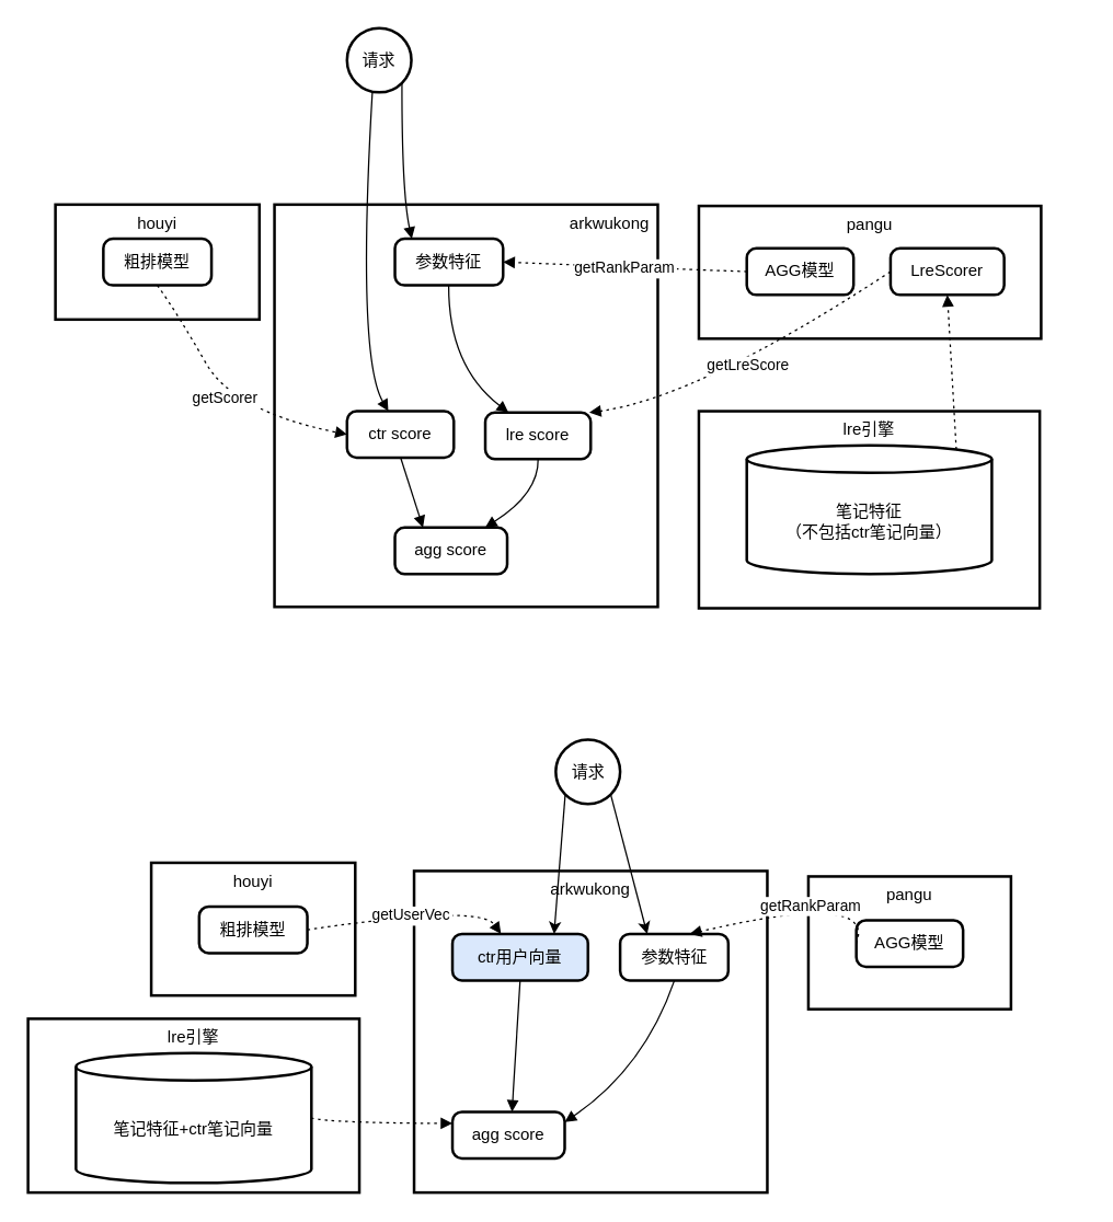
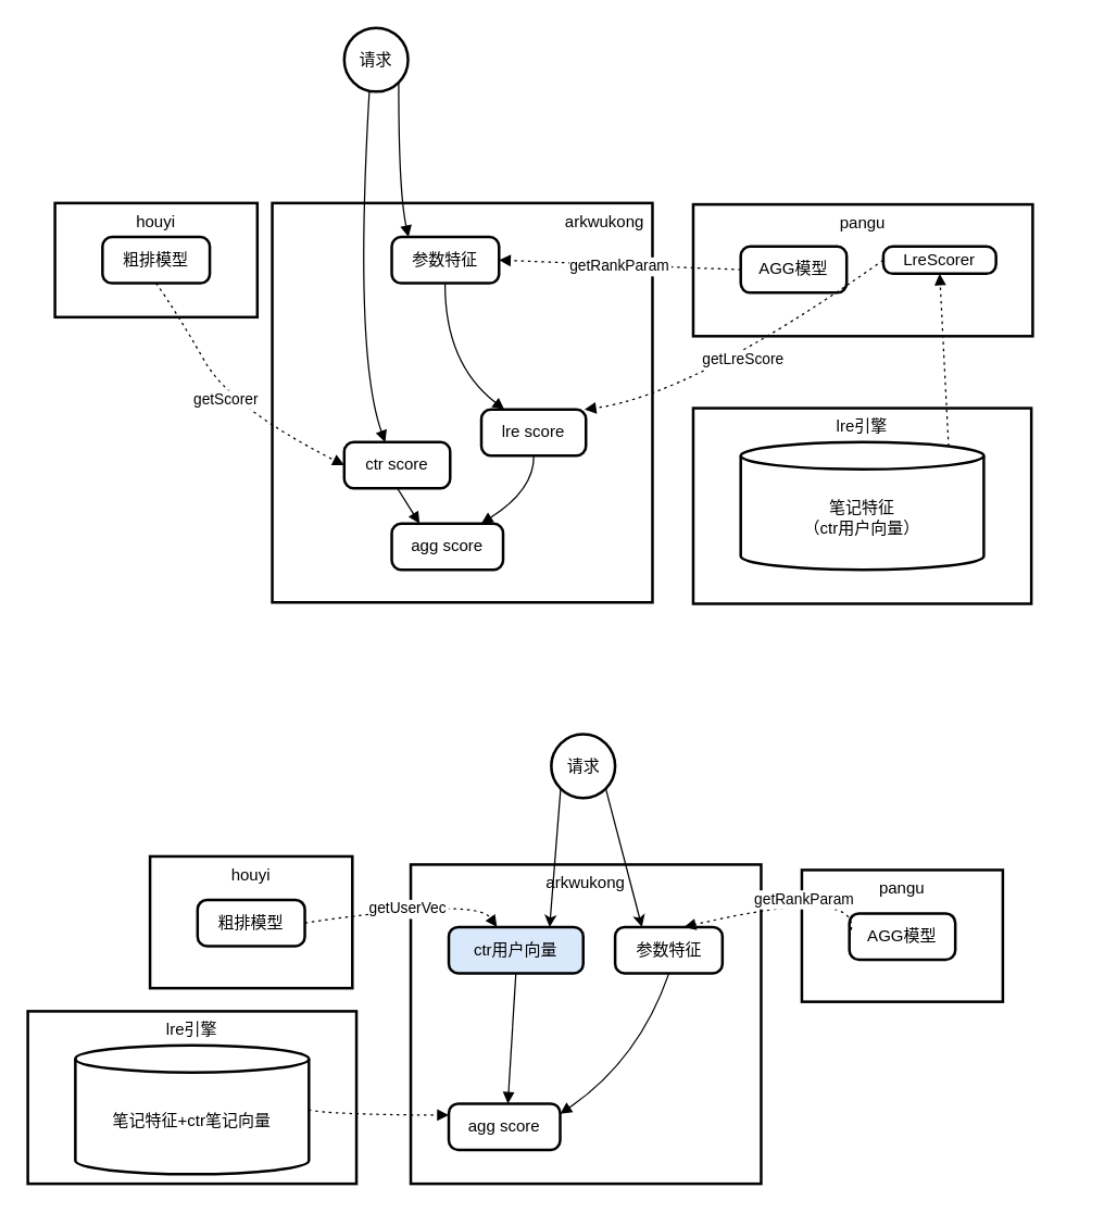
  <mxCell id="0" />
  <mxCell id="1" parent="0" />
  <mxCell id="2" value="" style="group" vertex="1" connectable="0" parent="1"><mxGeometry x="40" y="20" width="751" height="424" as="geometry" /></mxCell>
  <mxCell id="3" value="agg score" style="rounded=1;absoluteArcSize=1;arcSize=14;whiteSpace=wrap;strokeWidth=2;" vertex="1" parent="2"><mxGeometry x="248" y="365" width="82" height="34" as="geometry" /></mxCell>
  <mxCell id="4" value="lre score" style="rounded=1;absoluteArcSize=1;arcSize=14;whiteSpace=wrap;strokeWidth=2;" vertex="1" parent="2"><mxGeometry x="314" y="281" width="77" height="34" as="geometry" /></mxCell>
  <mxCell id="5" value="参数特征" style="rounded=1;absoluteArcSize=1;arcSize=14;whiteSpace=wrap;strokeWidth=2;" vertex="1" parent="2"><mxGeometry x="248" y="154" width="79" height="34" as="geometry" /></mxCell>
  <mxCell id="6" value="" style="curved=1;startArrow=none;endArrow=block;exitX=0.502;exitY=0.991;entryX=-0.005;entryY=0.043;rounded=0;" edge="1" parent="2" target="3"><mxGeometry relative="1" as="geometry"><Array as="points"><mxPoint x="174" y="340" /></Array><mxPoint x="174.175" y="315.0" as="sourcePoint" /></mxGeometry></mxCell>
  <mxCell id="7" value="" style="curved=1;startArrow=none;endArrow=block;exitX=0.497;exitY=0.991;entryX=0.223;entryY=0.006;rounded=0;" edge="1" parent="2" source="5" target="4"><mxGeometry relative="1" as="geometry"><Array as="points"><mxPoint x="287" y="247" /></Array></mxGeometry></mxCell>
  <mxCell id="8" value="" style="curved=1;startArrow=none;endArrow=block;exitX=0.501;exitY=0.991;entryX=0.809;entryY=-0.009;rounded=0;" edge="1" parent="2" source="4" target="3"><mxGeometry relative="1" as="geometry"><Array as="points"><mxPoint x="353" y="340" /></Array></mxGeometry></mxCell>
  <mxCell id="9" value="                                                               arkwukong" style="whiteSpace=wrap;strokeWidth=2;verticalAlign=top;" vertex="1" parent="2"><mxGeometry x="160" y="129" width="280" height="294" as="geometry" /></mxCell>
  <mxCell id="10" value="agg score" style="rounded=1;absoluteArcSize=1;arcSize=14;whiteSpace=wrap;strokeWidth=2;" vertex="1" parent="2"><mxGeometry x="248" y="365" width="82" height="34" as="geometry" /></mxCell>
- <mxCell id="11" value="ctr score" style="rounded=1;absoluteArcSize=1;arcSize=14;whiteSpace=wrap;strokeWidth=2;" vertex="1" parent="2"><mxGeometry x="213" y="280" width="78" height="34" as="geometry" /></mxCell>
+ <mxCell id="11" value="ctr score" style="rounded=1;absoluteArcSize=1;arcSize=14;whiteSpace=wrap;strokeWidth=2;" vertex="1" parent="2"><mxGeometry x="213" y="305" width="78" height="34" as="geometry" /></mxCell>
  <mxCell id="12" value="lre score" style="rounded=1;absoluteArcSize=1;arcSize=14;whiteSpace=wrap;strokeWidth=2;" vertex="1" parent="2"><mxGeometry x="314" y="281" width="77" height="34" as="geometry" /></mxCell>
  <mxCell id="13" value="参数特征" style="rounded=1;absoluteArcSize=1;arcSize=14;whiteSpace=wrap;strokeWidth=2;" vertex="1" parent="2"><mxGeometry x="248" y="154" width="79" height="34" as="geometry" /></mxCell>
  <mxCell id="14" value="请求" style="ellipse;aspect=fixed;strokeWidth=2;whiteSpace=wrap;" vertex="1" parent="2"><mxGeometry x="213" width="47" height="47" as="geometry" /></mxCell>
  <mxCell id="15" value="" style="curved=1;startArrow=none;endArrow=block;exitX=0.387;exitY=0.994;entryX=0.388;entryY=0.006;rounded=0;" edge="1" parent="2" source="14" target="11"><mxGeometry relative="1" as="geometry"><Array as="points"><mxPoint x="220" y="240" /></Array></mxGeometry></mxCell>
  <mxCell id="16" value="" style="curved=1;startArrow=none;endArrow=block;exitX=0.502;exitY=0.991;entryX=0.25;entryY=0;rounded=0;entryDx=0;entryDy=0;" edge="1" parent="2" source="11" target="10"><mxGeometry relative="1" as="geometry"><Array as="points" /></mxGeometry></mxCell>
  <mxCell id="17" value="" style="curved=1;startArrow=none;endArrow=block;exitX=0.497;exitY=0.991;entryX=0.223;entryY=0.006;rounded=0;" edge="1" parent="2" source="13" target="12"><mxGeometry relative="1" as="geometry"><Array as="points"><mxPoint x="287" y="247" /></Array></mxGeometry></mxCell>
  <mxCell id="18" value="" style="curved=1;startArrow=none;endArrow=block;exitX=0.501;exitY=0.991;entryX=0.809;entryY=-0.009;rounded=0;" edge="1" parent="2" source="12" target="10"><mxGeometry relative="1" as="geometry"><Array as="points"><mxPoint x="353" y="340" /></Array></mxGeometry></mxCell>
  <mxCell id="19" value="" style="group" vertex="1" connectable="0" parent="2"><mxGeometry x="470" y="130" width="281" height="97" as="geometry" /></mxCell>
  <mxCell id="20" value="pangu" style="whiteSpace=wrap;strokeWidth=2;verticalAlign=top;" vertex="1" parent="19"><mxGeometry width="250" height="97" as="geometry" /></mxCell>
- <mxCell id="21" value="LreScorer" style="rounded=1;absoluteArcSize=1;arcSize=14;whiteSpace=wrap;strokeWidth=2;" vertex="1" parent="19"><mxGeometry x="140" y="31" width="83" height="34" as="geometry" /></mxCell>
+ <mxCell id="21" value="LreScorer" style="rounded=1;absoluteArcSize=1;arcSize=14;whiteSpace=wrap;strokeWidth=2;" vertex="1" parent="19"><mxGeometry x="140" y="31" width="83" height="20" as="geometry" /></mxCell>
  <mxCell id="22" value="AGG模型" style="rounded=1;absoluteArcSize=1;arcSize=14;whiteSpace=wrap;strokeWidth=2;" vertex="1" parent="19"><mxGeometry x="35" y="31" width="78" height="34" as="geometry" /></mxCell>
  <mxCell id="23" value="" style="group" vertex="1" connectable="0" parent="2"><mxGeometry x="470" y="280" width="249" height="144" as="geometry" /></mxCell>
  <mxCell id="24" value="lre引擎" style="whiteSpace=wrap;strokeWidth=2;verticalAlign=top;" vertex="1" parent="23"><mxGeometry width="249" height="144" as="geometry" /></mxCell>
- <mxCell id="25" value="笔记特征&#10;（不包括ctr笔记向量）" style="shape=cylinder3;boundedLbl=1;backgroundOutline=1;size=10;strokeWidth=2;whiteSpace=wrap;" vertex="1" parent="23"><mxGeometry x="35" y="25" width="179" height="94" as="geometry" /></mxCell>
+ <mxCell id="25" value="笔记特征&#10;（ctr用户向量）" style="shape=cylinder3;boundedLbl=1;backgroundOutline=1;size=10;strokeWidth=2;whiteSpace=wrap;" vertex="1" parent="23"><mxGeometry x="35" y="25" width="179" height="94" as="geometry" /></mxCell>
  <mxCell id="26" value="getLreScore" style="curved=1;dashed=1;dashPattern=2 3;startArrow=none;endArrow=block;entryX=0.981;entryY=0.006;rounded=0;exitX=0;exitY=0.5;exitDx=0;exitDy=0;" edge="1" parent="2" source="21" target="12"><mxGeometry x="-0.001" relative="1" as="geometry"><Array as="points"><mxPoint x="470" y="270" /></Array><mxPoint x="660" y="250" as="sourcePoint" /><mxPoint as="offset" /></mxGeometry></mxCell>
  <mxCell id="27" value="getRankParam" style="curved=1;dashed=1;dashPattern=2 3;startArrow=none;endArrow=block;exitX=0;exitY=0.5;entryX=1;entryY=0.5;rounded=0;exitDx=0;exitDy=0;entryDx=0;entryDy=0;" edge="1" parent="2" source="22" target="13"><mxGeometry relative="1" as="geometry"><Array as="points" /></mxGeometry></mxCell>
  <mxCell id="28" value="" style="curved=1;dashed=1;dashPattern=2 3;startArrow=none;endArrow=block;exitX=0.855;exitY=0;entryX=0.5;entryY=1;rounded=0;entryDx=0;entryDy=0;exitDx=0;exitDy=2.9;exitPerimeter=0;" edge="1" parent="2" source="25" target="21"><mxGeometry relative="1" as="geometry"><Array as="points" /></mxGeometry></mxCell>
  <mxCell id="29" value="" style="curved=1;startArrow=none;endArrow=block;exitX=1;exitY=1;entryX=0.16;entryY=0.006;rounded=0;exitDx=0;exitDy=0;" edge="1" parent="2" source="14" target="5"><mxGeometry relative="1" as="geometry"><Array as="points"><mxPoint x="253" y="120" /></Array><mxPoint x="176.419" y="26.44" as="sourcePoint" /></mxGeometry></mxCell>
  <mxCell id="30" value="" style="group" vertex="1" connectable="0" parent="2"><mxGeometry y="129" width="149" height="84" as="geometry" /></mxCell>
  <mxCell id="31" value="houyi" style="whiteSpace=wrap;strokeWidth=2;verticalAlign=top;" vertex="1" parent="30"><mxGeometry width="149" height="84" as="geometry" /></mxCell>
  <mxCell id="32" value="粗排模型" style="rounded=1;absoluteArcSize=1;arcSize=14;whiteSpace=wrap;strokeWidth=2;" vertex="1" parent="30"><mxGeometry x="35" y="25" width="79" height="34" as="geometry" /></mxCell>
  <mxCell id="33" value="getScorer" style="curved=1;dashed=1;dashPattern=2 3;startArrow=none;endArrow=block;exitX=0.5;exitY=0.991;entryX=0;entryY=0.5;rounded=0;entryDx=0;entryDy=0;" edge="1" parent="2" source="32" target="11"><mxGeometry relative="1" as="geometry"><Array as="points"><mxPoint x="90" y="210" /><mxPoint x="130" y="280" /></Array></mxGeometry></mxCell>
  <mxCell id="34" value="arkwukong" style="whiteSpace=wrap;strokeWidth=2;verticalAlign=top;" vertex="1" parent="1"><mxGeometry x="302" y="636" width="258" height="235" as="geometry" /></mxCell>
  <mxCell id="35" value="agg score" style="rounded=1;absoluteArcSize=1;arcSize=14;whiteSpace=wrap;strokeWidth=2;" vertex="1" parent="1"><mxGeometry x="330" y="812" width="82" height="34" as="geometry" /></mxCell>
  <mxCell id="36" value="ctr用户向量" style="rounded=1;absoluteArcSize=1;arcSize=14;whiteSpace=wrap;strokeWidth=2;fillColor=#dae8fc;" vertex="1" parent="1"><mxGeometry x="330" y="682" width="99" height="34" as="geometry" /></mxCell>
  <mxCell id="37" value="参数特征" style="rounded=1;absoluteArcSize=1;arcSize=14;whiteSpace=wrap;strokeWidth=2;" vertex="1" parent="1"><mxGeometry x="452.5" y="682" width="79" height="34" as="geometry" /></mxCell>
  <mxCell id="38" style="rounded=0;orthogonalLoop=1;jettySize=auto;html=1;exitX=0;exitY=1;exitDx=0;exitDy=0;entryX=0.75;entryY=0;entryDx=0;entryDy=0;" edge="1" parent="1" source="40" target="36"><mxGeometry relative="1" as="geometry" /></mxCell>
  <mxCell id="39" style="rounded=0;orthogonalLoop=1;jettySize=auto;html=1;exitX=1;exitY=1;exitDx=0;exitDy=0;entryX=0.25;entryY=0;entryDx=0;entryDy=0;" edge="1" parent="1" source="40" target="37"><mxGeometry relative="1" as="geometry" /></mxCell>
  <mxCell id="40" value="请求" style="ellipse;aspect=fixed;strokeWidth=2;whiteSpace=wrap;" vertex="1" parent="1"><mxGeometry x="405.5" y="540" width="47" height="47" as="geometry" /></mxCell>
  <mxCell id="41" value="" style="curved=1;startArrow=none;endArrow=block;exitX=0.499;exitY=0.991;entryX=0.53;entryY=0.012;rounded=0;" edge="1" parent="1" source="36" target="35"><mxGeometry relative="1" as="geometry"><Array as="points" /></mxGeometry></mxCell>
  <mxCell id="42" value="" style="curved=1;startArrow=none;endArrow=block;exitX=0.502;exitY=0.991;entryX=1.007;entryY=0.218;rounded=0;" edge="1" parent="1" source="37" target="35"><mxGeometry relative="1" as="geometry"><Array as="points"><mxPoint x="470" y="780" /></Array></mxGeometry></mxCell>
  <mxCell id="43" value="" style="group" vertex="1" connectable="0" parent="1"><mxGeometry x="110" y="630" width="149" height="97" as="geometry" /></mxCell>
  <mxCell id="44" value="houyi" style="whiteSpace=wrap;strokeWidth=2;verticalAlign=top;" vertex="1" parent="43"><mxGeometry width="149" height="97" as="geometry" /></mxCell>
  <mxCell id="45" value="粗排模型" style="rounded=1;absoluteArcSize=1;arcSize=14;whiteSpace=wrap;strokeWidth=2;" vertex="1" parent="43"><mxGeometry x="35" y="32" width="79" height="34" as="geometry" /></mxCell>
  <mxCell id="46" value="" style="group" vertex="1" connectable="0" parent="1"><mxGeometry x="20" y="744" width="242" height="127" as="geometry" /></mxCell>
  <mxCell id="47" value="lre引擎" style="whiteSpace=wrap;strokeWidth=2;verticalAlign=top;" vertex="1" parent="46"><mxGeometry width="242" height="127" as="geometry" /></mxCell>
  <mxCell id="48" value="笔记特征+ctr笔记向量" style="shape=cylinder3;boundedLbl=1;backgroundOutline=1;size=10;strokeWidth=2;whiteSpace=wrap;" vertex="1" parent="46"><mxGeometry x="35" y="25" width="172" height="95" as="geometry" /></mxCell>
  <mxCell id="49" value="" style="curved=1;dashed=1;dashPattern=2 3;startArrow=none;endArrow=block;exitX=1;exitY=0.5;entryX=0;entryY=0.25;rounded=0;exitDx=0;exitDy=0;exitPerimeter=0;entryDx=0;entryDy=0;" edge="1" parent="1" source="48" target="35"><mxGeometry relative="1" as="geometry"><Array as="points"><mxPoint x="240" y="820" /></Array></mxGeometry></mxCell>
  <mxCell id="50" value="getUserVec" style="curved=1;dashed=1;dashPattern=2 3;startArrow=none;endArrow=block;exitX=1;exitY=0.5;entryX=0.36;entryY=0.006;rounded=0;exitDx=0;exitDy=0;" edge="1" parent="1" source="45" target="36"><mxGeometry relative="1" as="geometry"><Array as="points"><mxPoint x="350" y="660" /></Array></mxGeometry></mxCell>
  <mxCell id="51" value="" style="group" vertex="1" connectable="0" parent="1"><mxGeometry x="590" y="640" width="148" height="97" as="geometry" /></mxCell>
  <mxCell id="52" value="pangu" style="whiteSpace=wrap;strokeWidth=2;verticalAlign=top;" vertex="1" parent="51"><mxGeometry width="148" height="97" as="geometry" /></mxCell>
  <mxCell id="53" value="AGG模型" style="rounded=1;absoluteArcSize=1;arcSize=14;whiteSpace=wrap;strokeWidth=2;" vertex="1" parent="51"><mxGeometry x="35" y="32" width="78" height="34" as="geometry" /></mxCell>
  <mxCell id="54" value="getRankParam" style="curved=1;dashed=1;dashPattern=2 3;startArrow=none;endArrow=block;exitX=0;exitY=0.5;entryX=0.643;entryY=0.006;rounded=0;exitDx=0;exitDy=0;" edge="1" parent="1" source="53" target="37"><mxGeometry relative="1" as="geometry"><Array as="points"><mxPoint x="640" y="650" /></Array></mxGeometry></mxCell>
